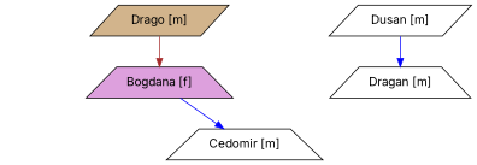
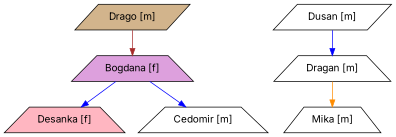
  digraph {
    fontname=Inter
    node [fillcolor=white fontname=Inter shape=trapezium style=filled]
    edge [color=blue fontname=Inter]
    "Bogdana [f]" [fillcolor=plum]
+   "Desanka [f]" [fillcolor=lightpink]
    "Cedomir [m]"
    "Dragan [m]"
+   "Mika [m]"
    "Drago [m]" [fillcolor=tan shape=parallelogram]
    "Dusan [m]" [shape=parallelogram]
+   "Bogdana [f]" -> "Desanka [f]"
    "Bogdana [f]" -> "Cedomir [m]"
+   "Dragan [m]" -> "Mika [m]" [color=darkorange]
    "Drago [m]" -> "Bogdana [f]" [color=brown]
    "Dusan [m]" -> "Dragan [m]"
  }
